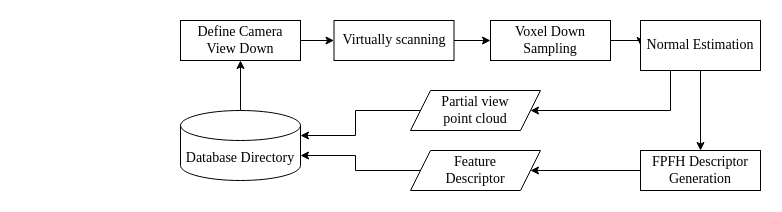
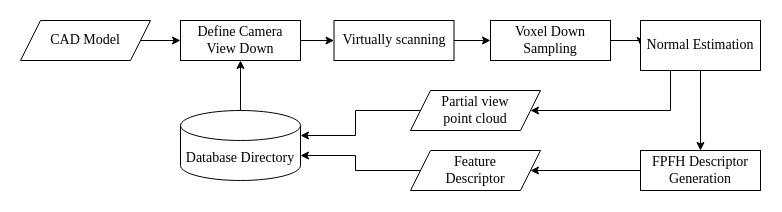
  <mxCell id="0" />
  <mxCell id="1" parent="0" />
+ <mxCell id="2" style="edgeStyle=orthogonalEdgeStyle;rounded=0;orthogonalLoop=1;jettySize=auto;html=1;exitX=1;exitY=0.5;exitDx=0;exitDy=0;entryX=0;entryY=0.5;entryDx=0;entryDy=0;fontFamily=Times New Roman;fontSize=14;fontColor=#000000;" edge="1" parent="1" source="3" target="9"><mxGeometry relative="1" as="geometry" /></mxCell>
+ <mxCell id="3" value="CAD Model" style="shape=parallelogram;perimeter=parallelogramPerimeter;whiteSpace=wrap;html=1;fixedSize=1;fontFamily=Times New Roman;fontSize=14;" vertex="1" parent="1"><mxGeometry x="20" y="20" width="130" height="40" as="geometry" /></mxCell>
  <mxCell id="4" style="edgeStyle=orthogonalEdgeStyle;rounded=0;orthogonalLoop=1;jettySize=auto;html=1;exitX=1;exitY=0.5;exitDx=0;exitDy=0;entryX=0;entryY=0.5;entryDx=0;entryDy=0;fontFamily=Times New Roman;fontSize=14;fontColor=#000000;" edge="1" parent="1" source="5" target="7"><mxGeometry relative="1" as="geometry" /></mxCell>
  <mxCell id="5" value="Virtually scanning" style="rounded=0;whiteSpace=wrap;html=1;fontFamily=Times New Roman;fontSize=14;" vertex="1" parent="1"><mxGeometry x="333.5" y="20" width="120" height="40" as="geometry" /></mxCell>
  <mxCell id="6" style="edgeStyle=orthogonalEdgeStyle;rounded=0;orthogonalLoop=1;jettySize=auto;html=1;exitX=1;exitY=0.5;exitDx=0;exitDy=0;entryX=0;entryY=0.5;entryDx=0;entryDy=0;fontFamily=Times New Roman;fontSize=14;fontColor=#000000;" edge="1" parent="1" source="7" target="12"><mxGeometry relative="1" as="geometry" /></mxCell>
  <mxCell id="7" value="Voxel Down Sampling" style="rounded=0;whiteSpace=wrap;html=1;fontFamily=Times New Roman;fontSize=14;" vertex="1" parent="1"><mxGeometry x="490" y="20" width="120" height="40" as="geometry" /></mxCell>
  <mxCell id="8" style="edgeStyle=orthogonalEdgeStyle;rounded=0;orthogonalLoop=1;jettySize=auto;html=1;exitX=1;exitY=0.5;exitDx=0;exitDy=0;entryX=0;entryY=0.5;entryDx=0;entryDy=0;fontFamily=Times New Roman;fontSize=14;fontColor=#000000;" edge="1" parent="1" source="9" target="5"><mxGeometry relative="1" as="geometry" /></mxCell>
  <mxCell id="9" value="Define Camera &lt;br style=&quot;font-size: 14px;&quot;&gt;View Down" style="rounded=0;whiteSpace=wrap;html=1;fontFamily=Times New Roman;fontSize=14;" vertex="1" parent="1"><mxGeometry x="180" y="20" width="120" height="40" as="geometry" /></mxCell>
  <mxCell id="10" style="edgeStyle=orthogonalEdgeStyle;rounded=0;orthogonalLoop=1;jettySize=auto;html=1;exitX=0.5;exitY=1;exitDx=0;exitDy=0;entryX=0.5;entryY=0;entryDx=0;entryDy=0;fontFamily=Times New Roman;fontSize=14;" edge="1" parent="1" source="12" target="14"><mxGeometry relative="1" as="geometry" /></mxCell>
  <mxCell id="11" style="edgeStyle=orthogonalEdgeStyle;rounded=0;orthogonalLoop=1;jettySize=auto;html=1;exitX=0.25;exitY=1;exitDx=0;exitDy=0;entryX=1;entryY=0.5;entryDx=0;entryDy=0;fontFamily=Times New Roman;fontSize=14;fontColor=#000000;" edge="1" parent="1" source="12" target="16"><mxGeometry relative="1" as="geometry"><Array as="points"><mxPoint x="670" y="110" /></Array></mxGeometry></mxCell>
  <mxCell id="12" value="Normal Estimation" style="rounded=0;whiteSpace=wrap;html=1;fontFamily=Times New Roman;fontSize=14;" vertex="1" parent="1"><mxGeometry x="640" y="20" width="120" height="50" as="geometry" /></mxCell>
  <mxCell id="13" style="edgeStyle=orthogonalEdgeStyle;rounded=0;orthogonalLoop=1;jettySize=auto;html=1;exitX=0;exitY=0.5;exitDx=0;exitDy=0;entryX=1;entryY=0.5;entryDx=0;entryDy=0;fontFamily=Times New Roman;fontSize=14;fontColor=#000000;" edge="1" parent="1" source="14" target="18"><mxGeometry relative="1" as="geometry" /></mxCell>
  <mxCell id="14" value="FPFH Descriptor Generation" style="rounded=0;whiteSpace=wrap;html=1;fontFamily=Times New Roman;fontSize=14;" vertex="1" parent="1"><mxGeometry x="640" y="150" width="120" height="40" as="geometry" /></mxCell>
  <mxCell id="15" style="edgeStyle=orthogonalEdgeStyle;rounded=0;orthogonalLoop=1;jettySize=auto;html=1;exitX=0;exitY=0.5;exitDx=0;exitDy=0;entryX=1;entryY=0;entryDx=0;entryDy=25;entryPerimeter=0;fontFamily=Times New Roman;fontSize=14;fontColor=#000000;" edge="1" parent="1" source="16" target="20"><mxGeometry relative="1" as="geometry" /></mxCell>
  <mxCell id="16" value="Partial view &lt;br style=&quot;font-size: 14px;&quot;&gt;point cloud" style="shape=parallelogram;perimeter=parallelogramPerimeter;whiteSpace=wrap;html=1;fixedSize=1;fontFamily=Times New Roman;fontSize=14;" vertex="1" parent="1"><mxGeometry x="410" y="90" width="130" height="40" as="geometry" /></mxCell>
  <mxCell id="17" style="edgeStyle=orthogonalEdgeStyle;rounded=0;orthogonalLoop=1;jettySize=auto;html=1;exitX=0;exitY=0.5;exitDx=0;exitDy=0;entryX=1;entryY=0;entryDx=0;entryDy=45;entryPerimeter=0;fontFamily=Times New Roman;fontSize=14;fontColor=#000000;" edge="1" parent="1" source="18" target="20"><mxGeometry relative="1" as="geometry" /></mxCell>
  <mxCell id="18" value="Feature &lt;br style=&quot;font-size: 14px;&quot;&gt;Descriptor" style="shape=parallelogram;perimeter=parallelogramPerimeter;whiteSpace=wrap;html=1;fixedSize=1;fontFamily=Times New Roman;fontSize=14;" vertex="1" parent="1"><mxGeometry x="410" y="150" width="130" height="40" as="geometry" /></mxCell>
  <mxCell id="19" style="edgeStyle=orthogonalEdgeStyle;rounded=0;orthogonalLoop=1;jettySize=auto;html=1;exitX=0.5;exitY=0;exitDx=0;exitDy=0;exitPerimeter=0;entryX=0.5;entryY=1;entryDx=0;entryDy=0;fontFamily=Times New Roman;fontSize=14;fontColor=#000000;" edge="1" parent="1" source="20" target="9"><mxGeometry relative="1" as="geometry" /></mxCell>
  <mxCell id="20" value="Database Directory" style="shape=cylinder3;whiteSpace=wrap;html=1;boundedLbl=1;backgroundOutline=1;size=15;fontFamily=Times New Roman;fontSize=14;" vertex="1" parent="1"><mxGeometry x="180" y="110" width="120" height="70" as="geometry" /></mxCell>
